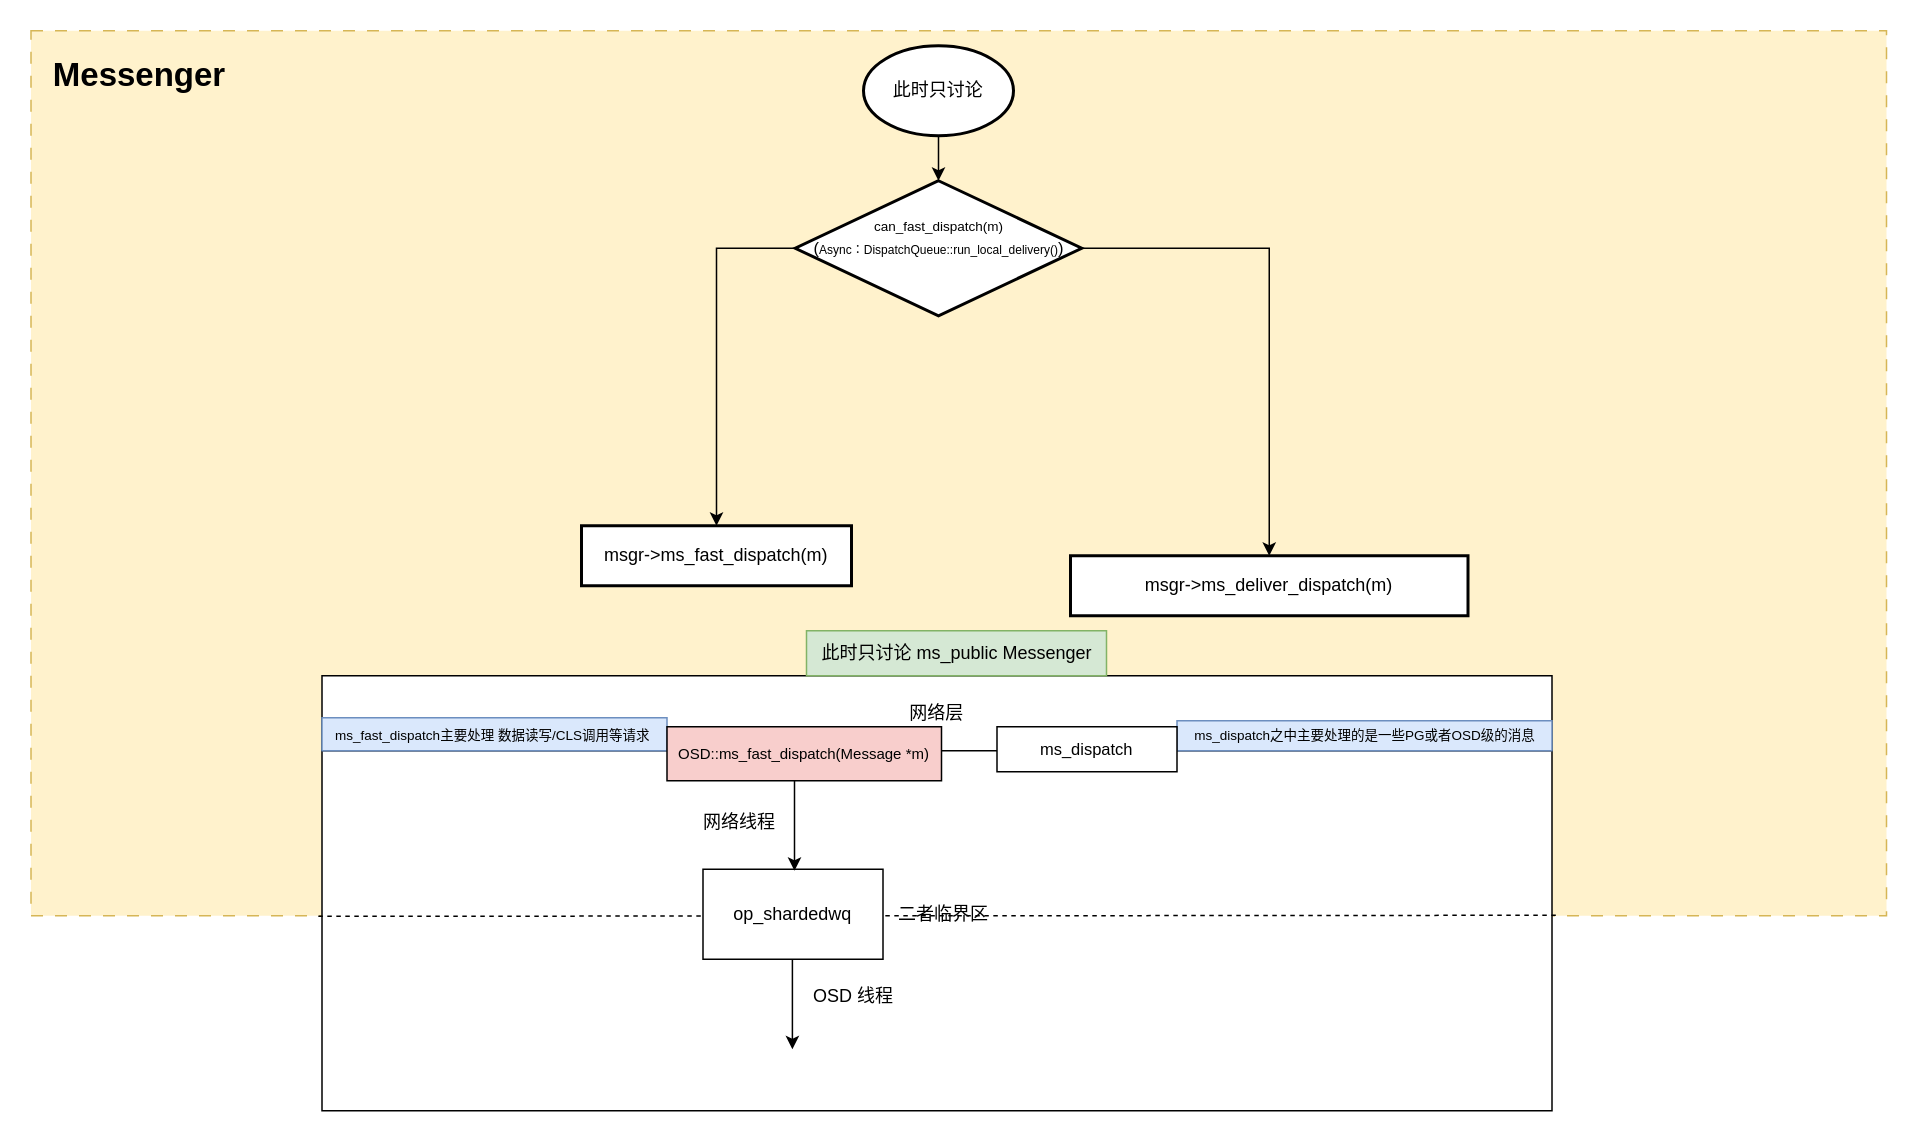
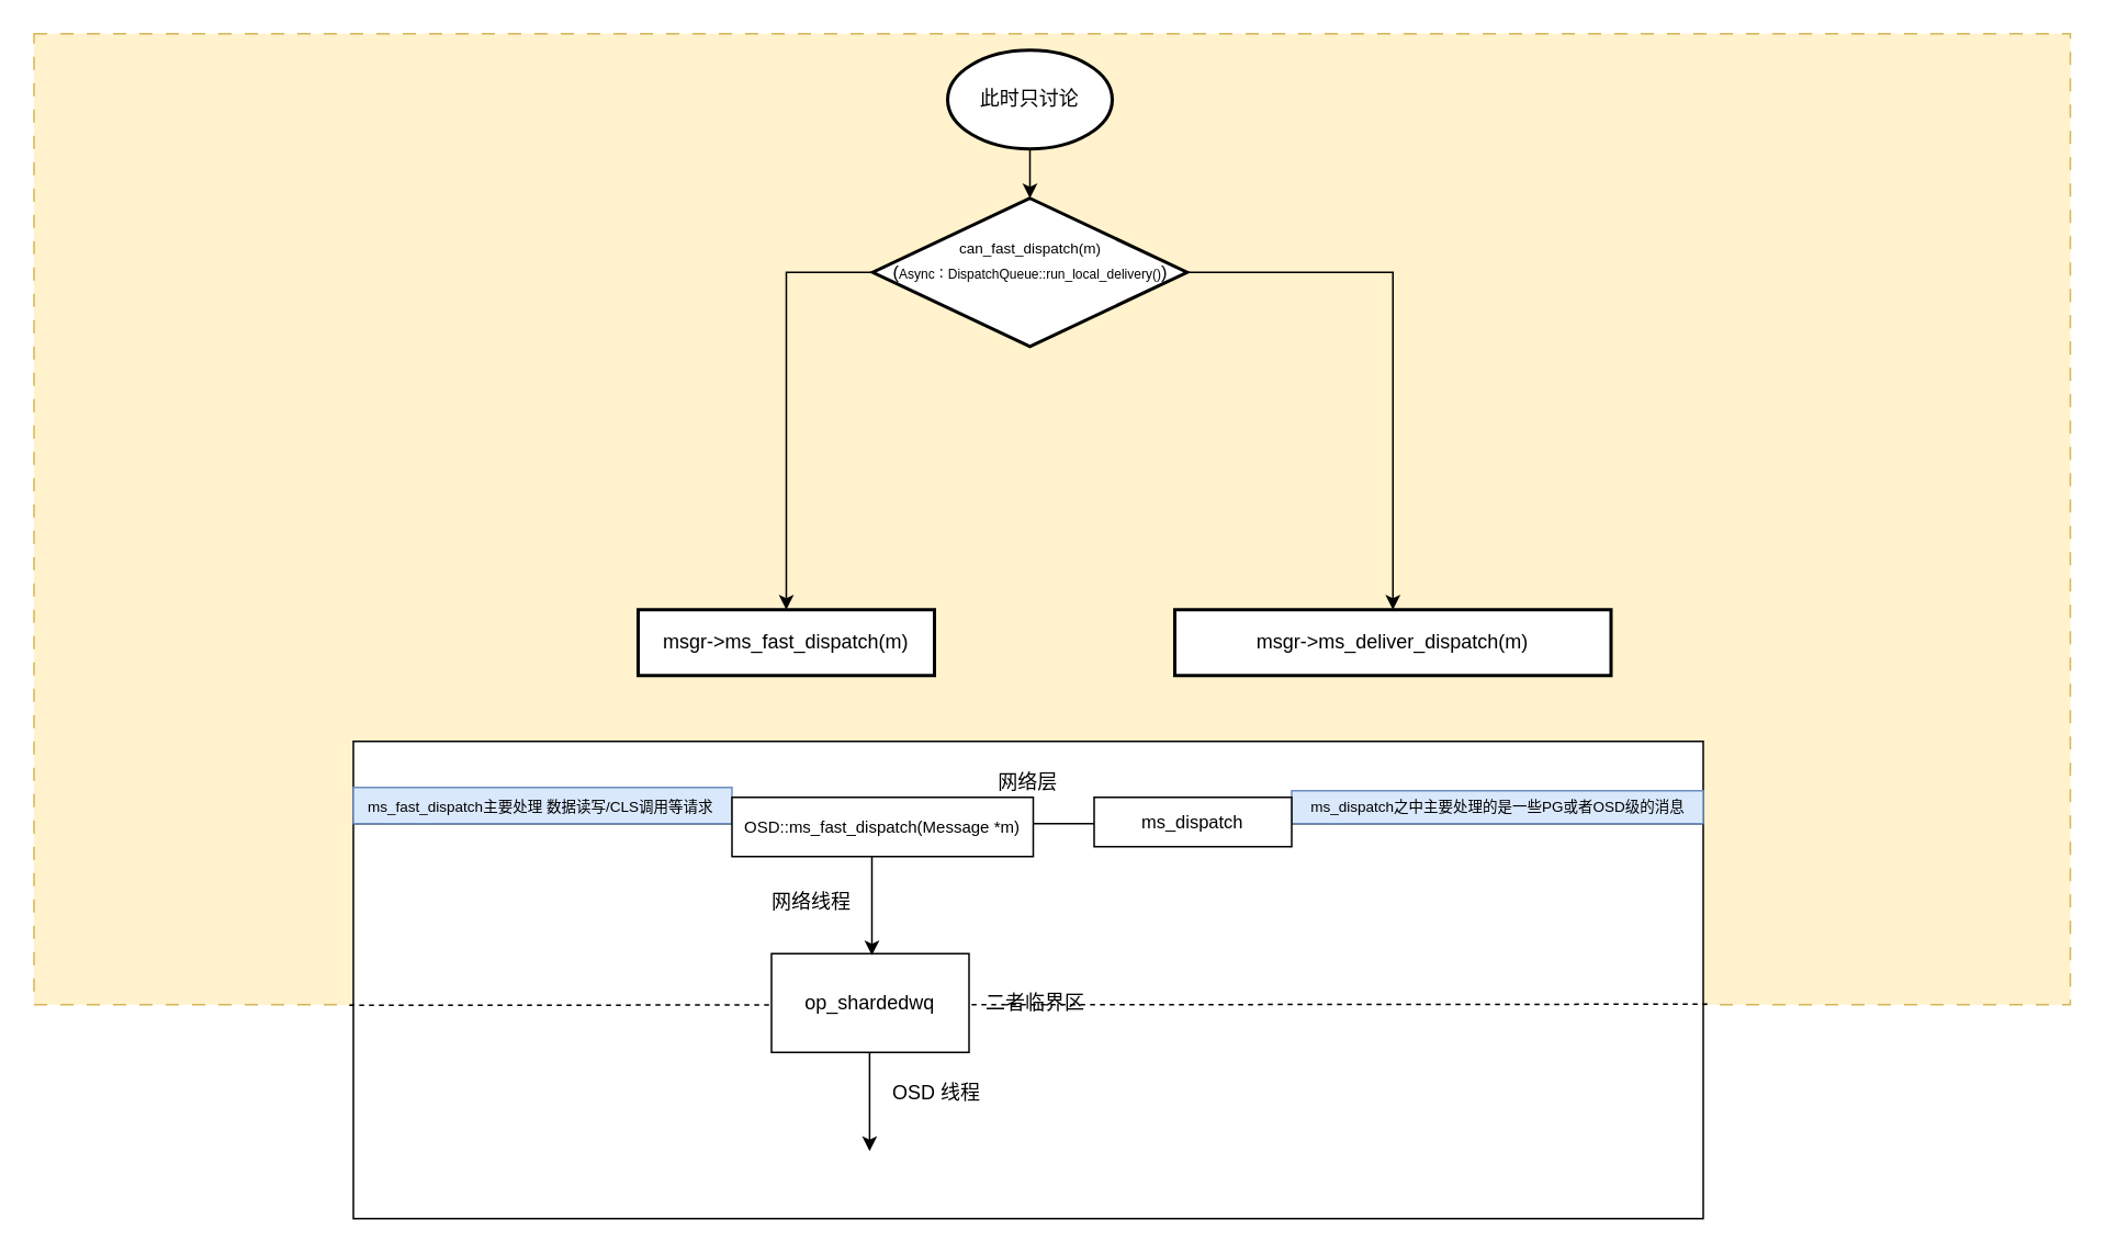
  <mxCell id="0" />
  <mxCell id="1" parent="0" />
  <mxCell id="2" value="" style="rounded=0;whiteSpace=wrap;html=1;fillOpacity=100;backgroundOutline=0;shadow=0;dashed=1;dashPattern=8 8;fillColor=#fff2cc;strokeColor=#d6b656;" vertex="1" parent="1"><mxGeometry x="20" width="1237" height="590" as="geometry" y="20" /></mxCell>
  <mxCell id="3" value="" style="group;fontSize=9;" vertex="1" connectable="0" parent="1"><mxGeometry x="217" y="450" width="820" height="290" as="geometry" /></mxCell>
  <mxCell id="4" value="网络层" style="rounded=0;whiteSpace=wrap;html=1;" vertex="1" parent="3"><mxGeometry x="-3" width="820.0" height="50" as="geometry" /></mxCell>
  <mxCell id="5" value="" style="rounded=0;whiteSpace=wrap;html=1;" vertex="1" parent="3"><mxGeometry x="-3" y="50" width="820.0" height="240" as="geometry" /></mxCell>
  <mxCell id="6" value="ms_dispatch之中主要处理的是一些PG或者OSD级的消息" style="text;html=1;align=center;verticalAlign=middle;resizable=0;points=[];autosize=1;strokeColor=#6c8ebf;fillColor=#dae8fc;fontSize=9;" vertex="1" parent="3"><mxGeometry x="567" y="30" width="250" height="20" as="geometry" /></mxCell>
  <mxCell id="7" value="&lt;span style=&quot;text-wrap: wrap;&quot;&gt;&lt;font style=&quot;font-size: 9px;&quot;&gt;ms_fast_dispatch主要处理 数据读写/CLS调用等请求&lt;/font&gt;&lt;/span&gt;" style="text;html=1;align=center;verticalAlign=middle;resizable=1;points=[];autosize=0;strokeColor=#6c8ebf;fillColor=#dae8fc;overflow=width;metaEdit=0;resizeWidth=1;resizeHeight=1;" vertex="1" parent="3"><mxGeometry x="-3" y="28" width="230" height="22" as="geometry" /></mxCell>
  <mxCell id="8" value="网络线程" style="text;html=1;align=center;verticalAlign=middle;resizable=0;points=[];autosize=1;strokeColor=none;fillColor=none;" vertex="1" parent="3"><mxGeometry x="240" y="83" width="70" height="30" as="geometry" /></mxCell>
  <mxCell id="9" value="" style="endArrow=none;dashed=1;html=1;rounded=0;exitX=-0.003;exitY=0.46;exitDx=0;exitDy=0;exitPerimeter=0;entryX=1.005;entryY=0.457;entryDx=0;entryDy=0;entryPerimeter=0;" edge="1" parent="3" source="5" target="5"><mxGeometry width="50" height="50" relative="1" as="geometry"><mxPoint x="600" y="90" as="sourcePoint" /><mxPoint x="650" y="40" as="targetPoint" /></mxGeometry></mxCell>
  <mxCell id="10" value="&lt;font style=&quot;font-size: 11px;&quot;&gt;ms_dispatch&lt;/font&gt;" style="rounded=0;whiteSpace=wrap;html=1;" vertex="1" parent="1"><mxGeometry x="664" y="484" width="120" height="30" as="geometry" /></mxCell>
- <mxCell id="11" value="OSD::ms_fast_dispatch(Message *m)" style="rounded=0;whiteSpace=wrap;html=1;fontSize=10;fillColor=#f8cecc;" vertex="1" parent="1"><mxGeometry x="444" y="484" width="183" height="36" as="geometry" /></mxCell>
+ <mxCell id="11" value="OSD::ms_fast_dispatch(Message *m)" style="rounded=0;whiteSpace=wrap;html=1;fontSize=10;" vertex="1" parent="1"><mxGeometry x="444" y="484" width="183" height="36" as="geometry" /></mxCell>
  <mxCell id="12" value="op_shardedwq" style="rounded=0;whiteSpace=wrap;html=1;" vertex="1" parent="1"><mxGeometry x="468" y="579" width="120" height="60" as="geometry" /></mxCell>
  <mxCell id="13" value="" style="endArrow=classic;html=1;rounded=0;entryX=0.5;entryY=0;entryDx=0;entryDy=0;" edge="1" parent="1"><mxGeometry width="50" height="50" relative="1" as="geometry"><mxPoint x="529" y="520" as="sourcePoint" /><mxPoint x="529" y="580" as="targetPoint" /></mxGeometry></mxCell>
  <mxCell id="14" value="" style="endArrow=classic;html=1;rounded=0;entryX=0.5;entryY=0;entryDx=0;entryDy=0;" edge="1" parent="1"><mxGeometry width="50" height="50" relative="1" as="geometry"><mxPoint x="527.6" y="639" as="sourcePoint" /><mxPoint x="527.6" y="699" as="targetPoint" /></mxGeometry></mxCell>
  <mxCell id="15" value="OSD 线程" style="text;html=1;align=center;verticalAlign=middle;resizable=0;points=[];autosize=1;strokeColor=none;fillColor=none;" vertex="1" parent="1"><mxGeometry x="528" y="649" width="80" height="30" as="geometry" /></mxCell>
  <mxCell id="16" value="二者临界区" style="text;html=1;align=center;verticalAlign=middle;resizable=0;points=[];autosize=1;strokeColor=none;fillColor=none;" vertex="1" parent="1"><mxGeometry x="588" y="594" width="80" height="30" as="geometry" /></mxCell>
  <mxCell id="17" value="" style="edgeStyle=orthogonalEdgeStyle;rounded=0;orthogonalLoop=1;jettySize=auto;html=1;" edge="1" parent="1" source="18" target="21"><mxGeometry relative="1" as="geometry" /></mxCell>
  <mxCell id="18" value="此时只讨论" style="strokeWidth=2;html=1;shape=mxgraph.flowchart.start_1;whiteSpace=wrap;" vertex="1" parent="1"><mxGeometry x="575" y="30" width="100" height="60" as="geometry" /></mxCell>
  <mxCell id="19" value="" style="edgeStyle=orthogonalEdgeStyle;rounded=0;orthogonalLoop=1;jettySize=auto;html=1;exitX=0;exitY=0.5;exitDx=0;exitDy=0;" edge="1" parent="1" source="21" target="22"><mxGeometry relative="1" as="geometry" /></mxCell>
  <mxCell id="20" value="" style="edgeStyle=orthogonalEdgeStyle;rounded=0;orthogonalLoop=1;jettySize=auto;html=1;exitX=1;exitY=0.5;exitDx=0;exitDy=0;" edge="1" parent="1" source="21" target="23"><mxGeometry relative="1" as="geometry" /></mxCell>
  <mxCell id="21" value="&lt;font style=&quot;font-size: 9px;&quot;&gt;can_fast_dispatch(m)&lt;/font&gt;&lt;div style=&quot;&quot;&gt;&lt;span style=&quot;font-size: 11px;&quot;&gt;(&lt;/span&gt;&lt;font style=&quot;font-size: 8px;&quot;&gt;Async：DispatchQueue::run_local_delivery()&lt;/font&gt;&lt;span style=&quot;font-size: 11px;&quot;&gt;)&lt;/span&gt;&lt;/div&gt;" style="rhombus;whiteSpace=wrap;html=1;strokeWidth=2;spacing=2;spacingTop=-16;" vertex="1" parent="1"><mxGeometry x="529.5" y="120" width="191" height="90" as="geometry" /></mxCell>
- <mxCell id="22" value="msgr-&amp;gt;ms_fast_dispatch(m)" style="whiteSpace=wrap;html=1;strokeWidth=2;spacing=2;spacingTop=0;" vertex="1" parent="1"><mxGeometry x="387" y="350" width="180" height="40" as="geometry" /></mxCell>
+ <mxCell id="22" value="msgr-&amp;gt;ms_fast_dispatch(m)" style="whiteSpace=wrap;html=1;strokeWidth=2;spacing=2;spacingTop=0;" vertex="1" parent="1"><mxGeometry x="387" y="370" width="180" height="40" as="geometry" /></mxCell>
  <mxCell id="23" value="msgr-&amp;gt;ms_deliver_dispatch(m)" style="whiteSpace=wrap;html=1;strokeWidth=2;spacing=2;spacingTop=0;verticalAlign=middle;" vertex="1" parent="1"><mxGeometry x="713" y="370" width="265" height="40" as="geometry" /></mxCell>
- <mxCell id="24" value="此时只讨论 ms_public Messenger" style="text;html=1;align=center;verticalAlign=middle;resizable=0;points=[];autosize=1;strokeColor=#82b366;fillColor=#d5e8d4;" vertex="1" parent="1"><mxGeometry x="537" y="420" width="200" height="30" as="geometry" /></mxCell>
- <mxCell id="25" value="Messenger" style="text;html=1;align=center;verticalAlign=middle;resizable=0;points=[];autosize=1;strokeColor=none;fillColor=none;fontSize=22;fontStyle=1" vertex="1" parent="1"><mxGeometry x="27" y="30" width="130" height="40" as="geometry" /></mxCell>
